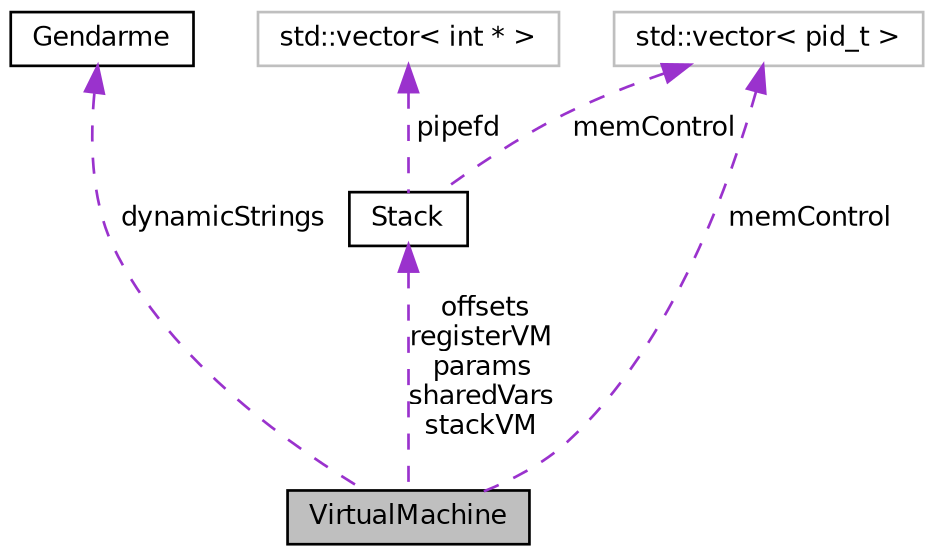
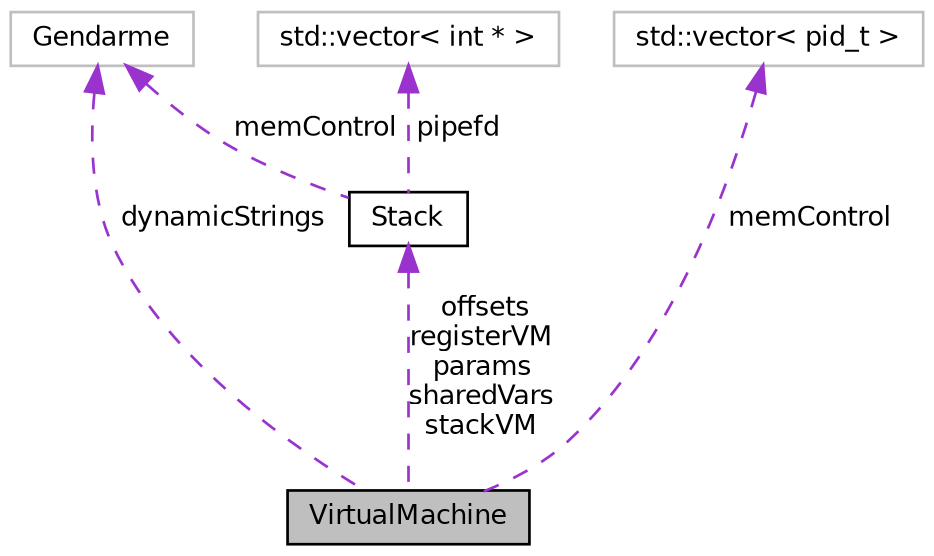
  digraph {
    node [color=black fillcolor=white fontname=Helvetica fontsize=10 shape=record style=filled]
    edge [color=darkorchid3 dir=back fontname=Helvetica fontsize=10 labelfontname=Helvetica labelfontsize=10 style=dashed]
    n1 [fillcolor=grey75 fontcolor=black height=0.2 label=VirtualMachine width=0.4]
    n2 [height=0.2 label=Stack width=0.4]
-   n3 [height=0.2 label=Gendarme width=0.4]
+   n3 [color=grey75 height=0.2 label=Gendarme width=0.4]
    n4 [color=grey75 height=0.2 label="std::vector\< int * \>" width=0.4]
    n5 [color=grey75 height=0.2 label="std::vector\< pid_t \>" width=0.4]
    n2 -> n1 [label=" offsets\nregisterVM\nparams\nsharedVars\nstackVM"]
    n3 -> n1 [label=" dynamicStrings"]
-   n5 -> n2 [label=" memControl"]
+   n3 -> n2 [label=" memControl"]
    n4 -> n2 [label=" pipefd"]
    n5 -> n1 [label=" memControl"]
  }
